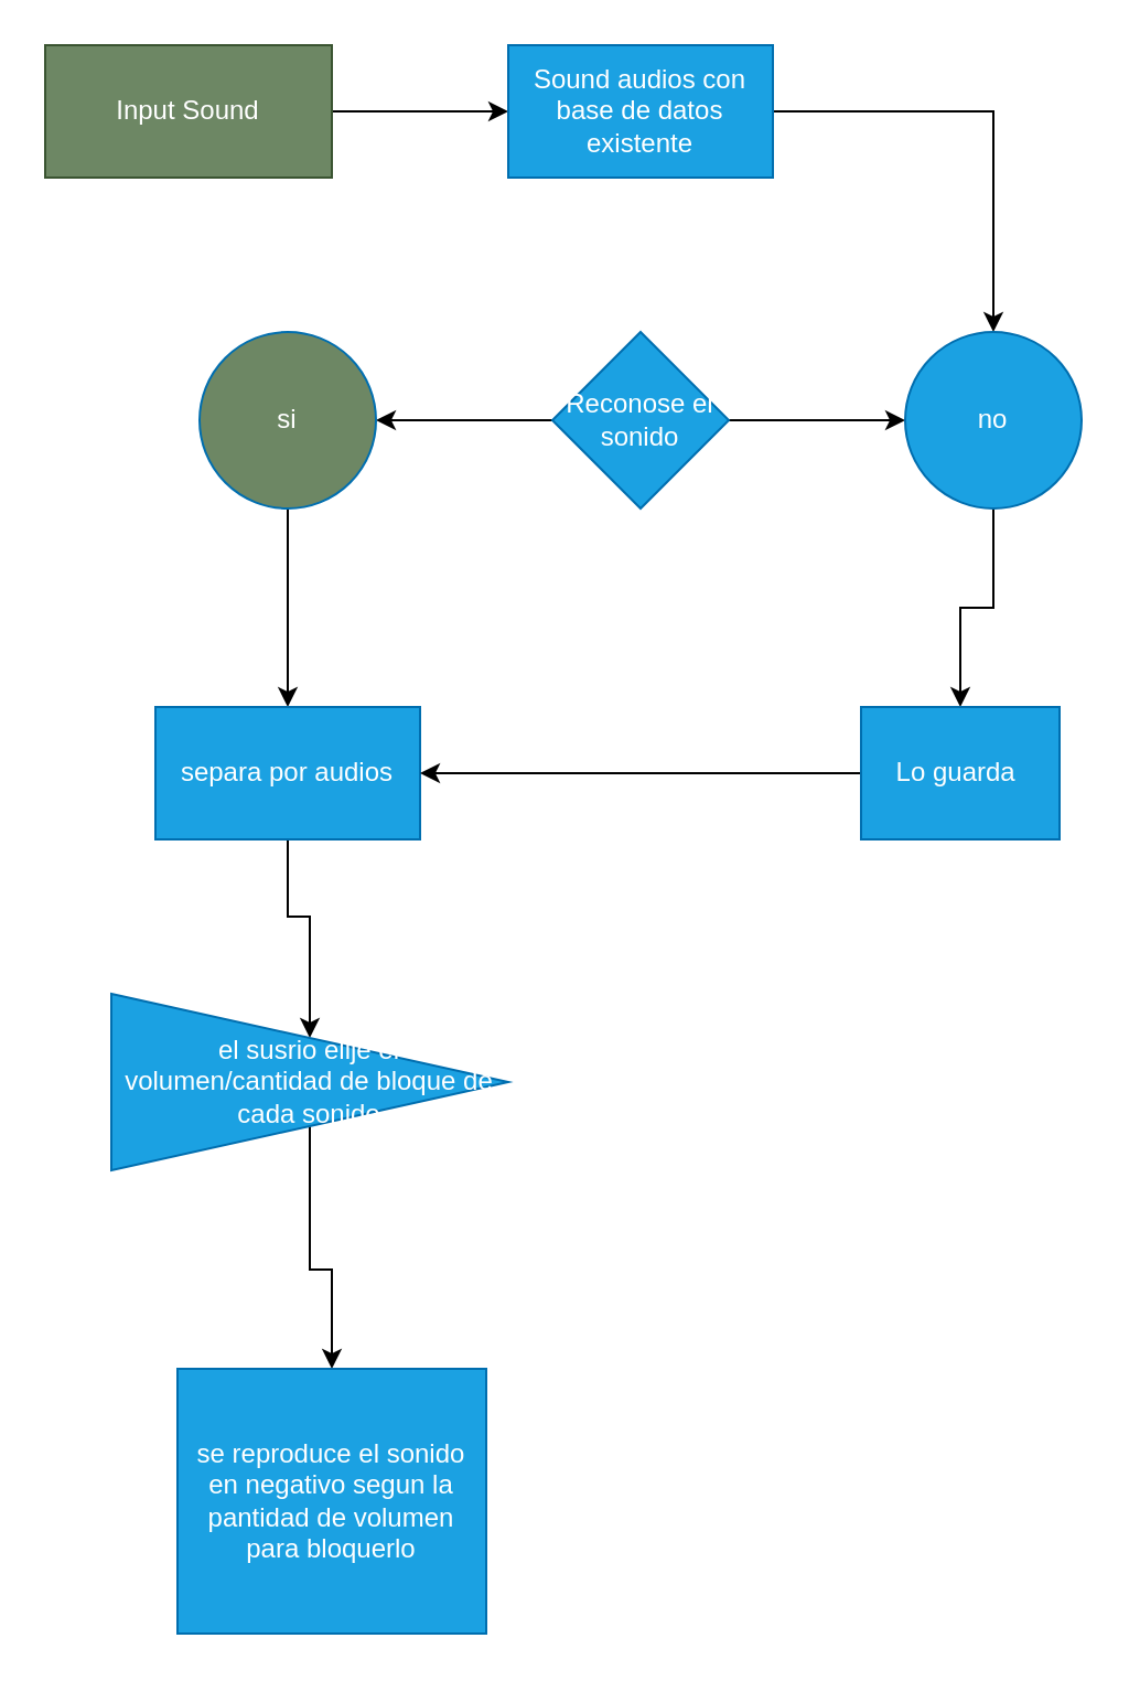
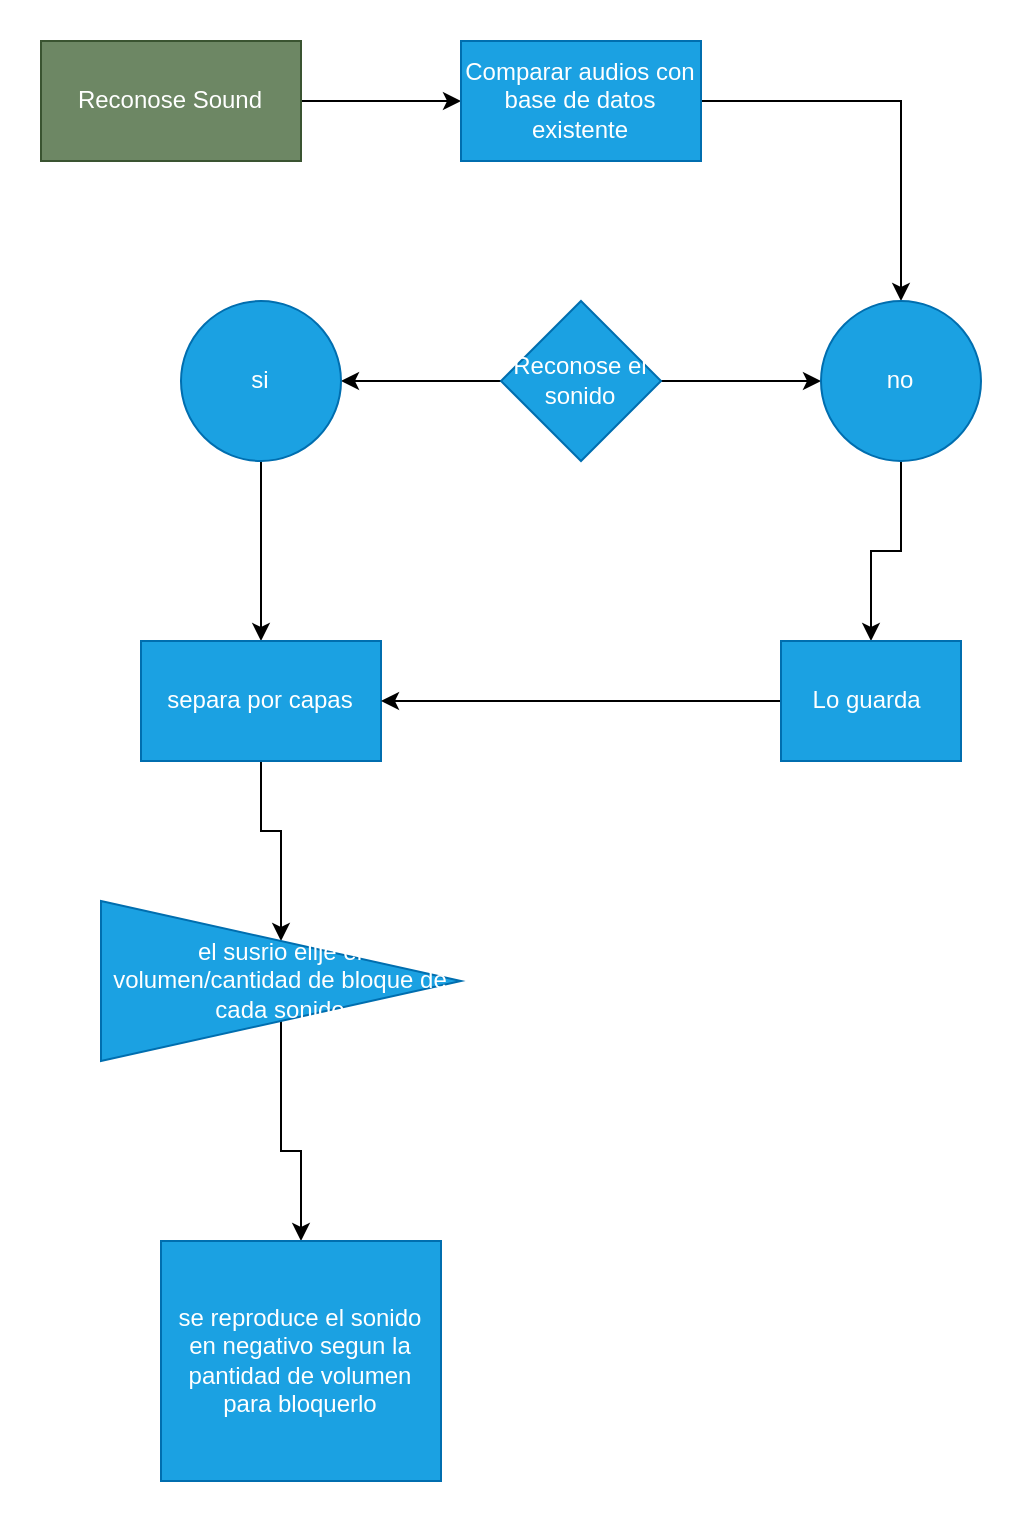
  <mxCell id="0" />
  <mxCell id="1" parent="0" />
  <mxCell id="2" style="edgeStyle=orthogonalEdgeStyle;rounded=0;orthogonalLoop=1;jettySize=auto;html=1;" parent="1" source="3" target="5" edge="1"><mxGeometry relative="1" as="geometry"><mxPoint x="230" y="50" as="targetPoint" /></mxGeometry></mxCell>
- <mxCell id="3" value="Input Sound" style="rounded=0;whiteSpace=wrap;html=1;fillColor=#6d8764;fontColor=#ffffff;strokeColor=#3A5431;" parent="1" vertex="1"><mxGeometry x="20" y="20" width="130" height="60" as="geometry" /></mxCell>
+ <mxCell id="3" value="Reconose Sound" style="rounded=0;whiteSpace=wrap;html=1;fillColor=#6d8764;fontColor=#ffffff;strokeColor=#3A5431;" parent="1" vertex="1"><mxGeometry x="20" y="20" width="130" height="60" as="geometry" /></mxCell>
  <mxCell id="4" value="" style="edgeStyle=orthogonalEdgeStyle;rounded=0;orthogonalLoop=1;jettySize=auto;html=1;" edge="1" parent="1" source="5" target="14"><mxGeometry relative="1" as="geometry" /></mxCell>
- <mxCell id="5" value="Sound audios con base de datos existente" style="rounded=0;whiteSpace=wrap;html=1;fillColor=#1ba1e2;fontColor=#ffffff;strokeColor=#006EAF;" parent="1" vertex="1"><mxGeometry x="230" y="20" width="120" height="60" as="geometry" /></mxCell>
+ <mxCell id="5" value="Comparar audios con base de datos existente" style="rounded=0;whiteSpace=wrap;html=1;fillColor=#1ba1e2;fontColor=#ffffff;strokeColor=#006EAF;" parent="1" vertex="1"><mxGeometry x="230" y="20" width="120" height="60" as="geometry" /></mxCell>
  <mxCell id="6" value="" style="edgeStyle=orthogonalEdgeStyle;rounded=0;orthogonalLoop=1;jettySize=auto;html=1;" edge="1" parent="1" source="8" target="10"><mxGeometry relative="1" as="geometry" /></mxCell>
  <mxCell id="7" value="" style="edgeStyle=orthogonalEdgeStyle;rounded=0;orthogonalLoop=1;jettySize=auto;html=1;" edge="1" parent="1" source="8" target="14"><mxGeometry relative="1" as="geometry" /></mxCell>
  <mxCell id="8" value="Reconose el sonido" style="rhombus;whiteSpace=wrap;html=1;fillColor=#1ba1e2;strokeColor=#006EAF;fontColor=#ffffff;rounded=0;" vertex="1" parent="1"><mxGeometry x="250" y="150" width="80" height="80" as="geometry" /></mxCell>
  <mxCell id="9" value="" style="edgeStyle=orthogonalEdgeStyle;rounded=0;orthogonalLoop=1;jettySize=auto;html=1;" edge="1" parent="1" source="10" target="12"><mxGeometry relative="1" as="geometry" /></mxCell>
- <mxCell id="10" value="si" style="ellipse;whiteSpace=wrap;html=1;fillColor=#6d8764;strokeColor=#006EAF;fontColor=#ffffff;rounded=0;" vertex="1" parent="1"><mxGeometry x="90" y="150" width="80" height="80" as="geometry" /></mxCell>
+ <mxCell id="10" value="si" style="ellipse;whiteSpace=wrap;html=1;fillColor=#1ba1e2;strokeColor=#006EAF;fontColor=#ffffff;rounded=0;" vertex="1" parent="1"><mxGeometry x="90" y="150" width="80" height="80" as="geometry" /></mxCell>
  <mxCell id="11" value="" style="edgeStyle=orthogonalEdgeStyle;rounded=0;orthogonalLoop=1;jettySize=auto;html=1;" edge="1" parent="1" source="12" target="18"><mxGeometry relative="1" as="geometry" /></mxCell>
- <mxCell id="12" value="separa por audios" style="whiteSpace=wrap;html=1;fillColor=#1ba1e2;strokeColor=#006EAF;fontColor=#ffffff;rounded=0;" vertex="1" parent="1"><mxGeometry x="70" y="320" width="120" height="60" as="geometry" /></mxCell>
+ <mxCell id="12" value="separa por capas" style="whiteSpace=wrap;html=1;fillColor=#1ba1e2;strokeColor=#006EAF;fontColor=#ffffff;rounded=0;" vertex="1" parent="1"><mxGeometry x="70" y="320" width="120" height="60" as="geometry" /></mxCell>
  <mxCell id="13" value="" style="edgeStyle=orthogonalEdgeStyle;rounded=0;orthogonalLoop=1;jettySize=auto;html=1;" edge="1" parent="1" source="14" target="16"><mxGeometry relative="1" as="geometry" /></mxCell>
  <mxCell id="14" value="no" style="ellipse;whiteSpace=wrap;html=1;fillColor=#1ba1e2;strokeColor=#006EAF;fontColor=#ffffff;rounded=0;" vertex="1" parent="1"><mxGeometry x="410" y="150" width="80" height="80" as="geometry" /></mxCell>
  <mxCell id="15" style="edgeStyle=orthogonalEdgeStyle;rounded=0;orthogonalLoop=1;jettySize=auto;html=1;exitX=0;exitY=0.5;exitDx=0;exitDy=0;" edge="1" parent="1" source="16" target="12"><mxGeometry relative="1" as="geometry" /></mxCell>
  <mxCell id="16" value="Lo guarda&amp;nbsp;" style="whiteSpace=wrap;html=1;fillColor=#1ba1e2;strokeColor=#006EAF;fontColor=#ffffff;rounded=0;" vertex="1" parent="1"><mxGeometry x="390" y="320" width="90" height="60" as="geometry" /></mxCell>
  <mxCell id="17" value="" style="edgeStyle=orthogonalEdgeStyle;rounded=0;orthogonalLoop=1;jettySize=auto;html=1;" edge="1" parent="1" source="18" target="19"><mxGeometry relative="1" as="geometry" /></mxCell>
  <mxCell id="18" value="el susrio elije el volumen/cantidad de bloque de cada sonido" style="triangle;whiteSpace=wrap;html=1;fillColor=#1ba1e2;strokeColor=#006EAF;fontColor=#ffffff;rounded=0;" vertex="1" parent="1"><mxGeometry x="50" y="450" width="180" height="80" as="geometry" /></mxCell>
  <mxCell id="19" value="se reproduce el sonido en negativo segun la pantidad de volumen para bloquerlo" style="whiteSpace=wrap;html=1;fillColor=#1ba1e2;strokeColor=#006EAF;fontColor=#ffffff;rounded=0;" vertex="1" parent="1"><mxGeometry x="80" y="620" width="140" height="120" as="geometry" /></mxCell>
